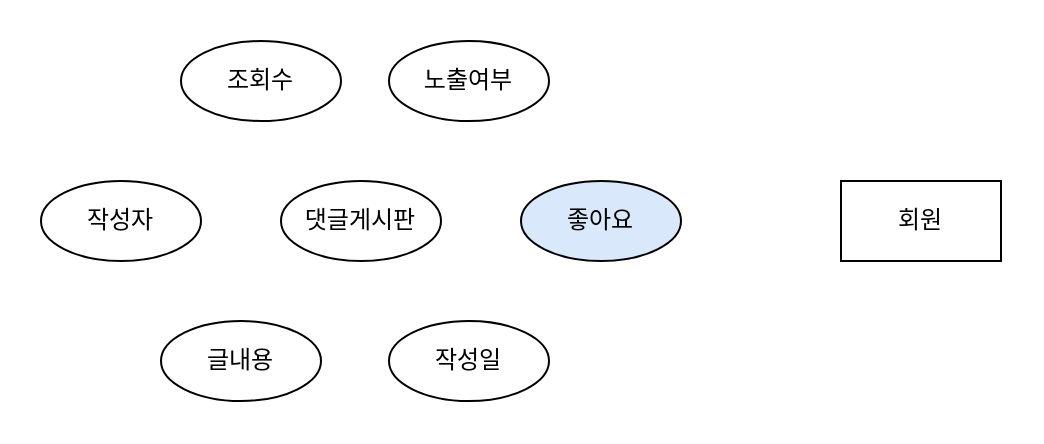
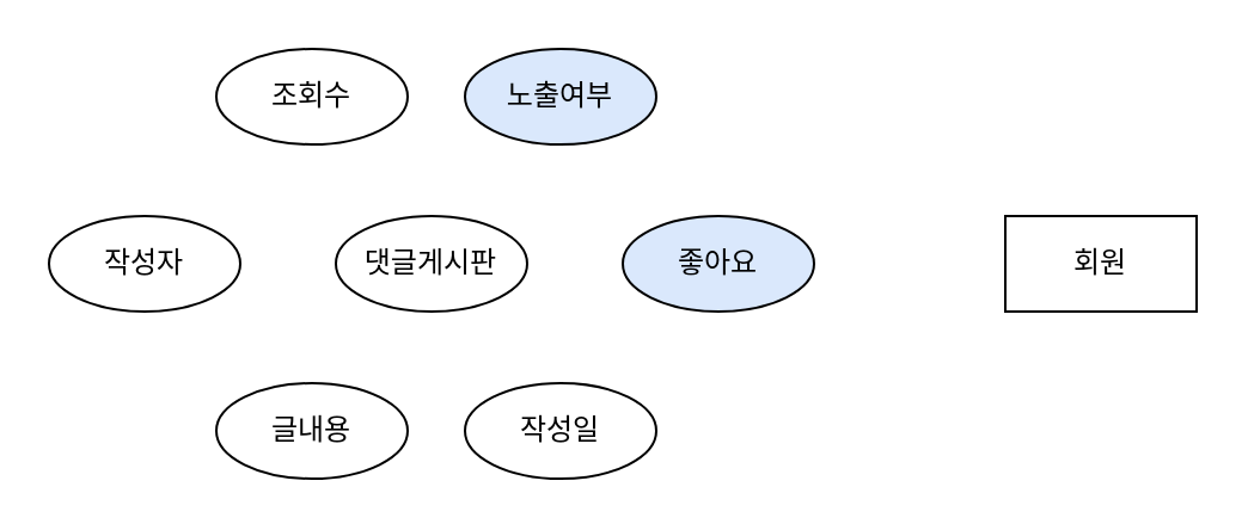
  <mxCell id="0" />
  <mxCell id="1" parent="0" />
  <mxCell id="2" value="댓글게시판" style="ellipse;whiteSpace=wrap;html=1;" vertex="1" parent="1"><mxGeometry x="140" y="90" width="80" height="40" as="geometry" /></mxCell>
  <mxCell id="3" value="작성일" style="ellipse;whiteSpace=wrap;html=1;" vertex="1" parent="1"><mxGeometry x="194" y="160" width="80" height="40" as="geometry" /></mxCell>
- <mxCell id="4" value="글내용" style="ellipse;whiteSpace=wrap;html=1;" vertex="1" parent="1"><mxGeometry x="80" y="160" width="80" height="40" as="geometry" /></mxCell>
+ <mxCell id="4" value="글내용" style="ellipse;whiteSpace=wrap;html=1;" vertex="1" parent="1"><mxGeometry x="90" y="160" width="80" height="40" as="geometry" /></mxCell>
  <mxCell id="5" value="작성자" style="ellipse;whiteSpace=wrap;html=1;" vertex="1" parent="1"><mxGeometry x="20" y="90" width="80" height="40" as="geometry" /></mxCell>
  <mxCell id="6" value="조회수" style="ellipse;whiteSpace=wrap;html=1;" vertex="1" parent="1"><mxGeometry x="90" y="20" width="80" height="40" as="geometry" /></mxCell>
  <mxCell id="7" value="회원" style="whiteSpace=wrap;html=1;" vertex="1" parent="1"><mxGeometry x="420" y="90" width="80" height="40" as="geometry" /></mxCell>
- <mxCell id="8" value="노출여부" style="ellipse;whiteSpace=wrap;html=1;" vertex="1" parent="1"><mxGeometry x="194" y="20" width="80" height="40" as="geometry" /></mxCell>
+ <mxCell id="8" value="노출여부" style="ellipse;whiteSpace=wrap;html=1;fillColor=#dae8fc;" vertex="1" parent="1"><mxGeometry x="194" y="20" width="80" height="40" as="geometry" /></mxCell>
  <mxCell id="9" value="좋아요" style="ellipse;whiteSpace=wrap;html=1;fillColor=#dae8fc;" vertex="1" parent="1"><mxGeometry x="260" y="90" width="80" height="40" as="geometry" /></mxCell>
